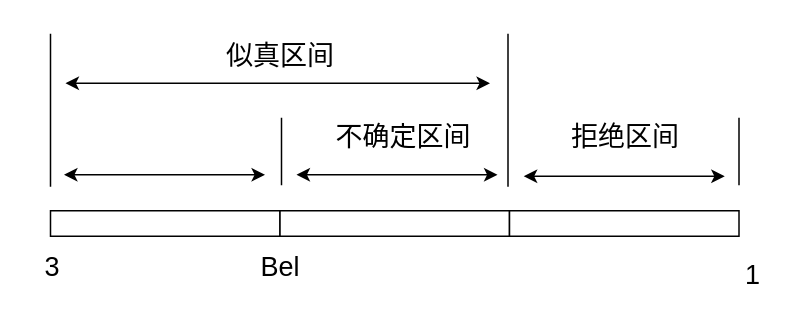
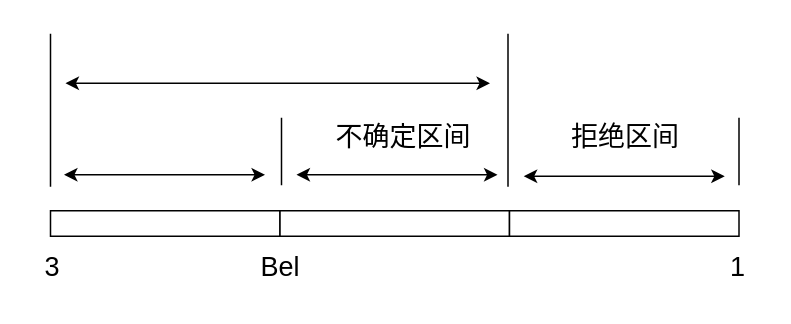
  <mxCell id="0" />
  <mxCell id="1" parent="0" />
  <mxCell id="2" value="" style="endArrow=classic;startArrow=classic;html=1;rounded=0;" edge="1" parent="1"><mxGeometry width="50" height="50" relative="1" as="geometry"><mxPoint x="42" y="116" as="sourcePoint" /><mxPoint x="176" y="116" as="targetPoint" /></mxGeometry></mxCell>
  <mxCell id="3" value="" style="endArrow=none;html=1;rounded=0;" edge="1" parent="1"><mxGeometry width="50" height="50" relative="1" as="geometry"><mxPoint x="33" y="124" as="sourcePoint" /><mxPoint x="33" y="22" as="targetPoint" /></mxGeometry></mxCell>
  <mxCell id="4" value="" style="endArrow=none;html=1;rounded=0;" edge="1" parent="1"><mxGeometry width="50" height="50" relative="1" as="geometry"><mxPoint x="187" y="123" as="sourcePoint" /><mxPoint x="187" y="78" as="targetPoint" /></mxGeometry></mxCell>
  <mxCell id="5" value="" style="endArrow=none;html=1;rounded=0;" edge="1" parent="1"><mxGeometry width="50" height="50" relative="1" as="geometry"><mxPoint x="338" y="124" as="sourcePoint" /><mxPoint x="338" y="22" as="targetPoint" /></mxGeometry></mxCell>
  <mxCell id="6" value="" style="endArrow=classic;startArrow=classic;html=1;rounded=0;" edge="1" parent="1"><mxGeometry width="50" height="50" relative="1" as="geometry"><mxPoint x="197" y="116" as="sourcePoint" /><mxPoint x="331" y="116" as="targetPoint" /></mxGeometry></mxCell>
  <mxCell id="7" value="&lt;font style=&quot;font-size: 18px;&quot;&gt;不确定区间&lt;/font&gt;" style="text;html=1;align=center;verticalAlign=middle;resizable=0;points=[];autosize=1;strokeColor=none;fillColor=none;" vertex="1" parent="1"><mxGeometry x="214" y="74" width="108" height="33" as="geometry" /></mxCell>
  <mxCell id="8" value="" style="endArrow=classic;startArrow=classic;html=1;rounded=0;" edge="1" parent="1"><mxGeometry width="50" height="50" relative="1" as="geometry"><mxPoint x="43" y="55" as="sourcePoint" /><mxPoint x="326" y="55" as="targetPoint" /></mxGeometry></mxCell>
- <mxCell id="9" value="&lt;font style=&quot;font-size: 18px;&quot;&gt;似真区间&lt;/font&gt;" style="text;html=1;align=center;verticalAlign=middle;resizable=0;points=[];autosize=1;strokeColor=none;fillColor=none;" vertex="1" parent="1"><mxGeometry x="141" y="20" width="90" height="33" as="geometry" /></mxCell>
  <mxCell id="10" value="" style="endArrow=none;html=1;rounded=0;" edge="1" parent="1"><mxGeometry width="50" height="50" relative="1" as="geometry"><mxPoint x="492" y="123" as="sourcePoint" /><mxPoint x="492" y="78" as="targetPoint" /></mxGeometry></mxCell>
  <mxCell id="11" value="" style="endArrow=classic;startArrow=classic;html=1;rounded=0;" edge="1" parent="1"><mxGeometry width="50" height="50" relative="1" as="geometry"><mxPoint x="348.5" y="117" as="sourcePoint" /><mxPoint x="482.5" y="117" as="targetPoint" /></mxGeometry></mxCell>
  <mxCell id="12" value="&lt;font style=&quot;font-size: 18px;&quot;&gt;拒绝区间&lt;/font&gt;" style="text;html=1;align=center;verticalAlign=middle;resizable=0;points=[];autosize=1;strokeColor=none;fillColor=none;" vertex="1" parent="1"><mxGeometry x="370.5" y="74" width="90" height="33" as="geometry" /></mxCell>
  <mxCell id="13" value="" style="rounded=0;whiteSpace=wrap;html=1;" vertex="1" parent="1"><mxGeometry x="33" y="140" width="153" height="17" as="geometry" /></mxCell>
  <mxCell id="14" value="" style="rounded=0;whiteSpace=wrap;html=1;" vertex="1" parent="1"><mxGeometry x="186" y="140" width="153" height="17" as="geometry" /></mxCell>
  <mxCell id="15" value="" style="rounded=0;whiteSpace=wrap;html=1;" vertex="1" parent="1"><mxGeometry x="339" y="140" width="153" height="17" as="geometry" /></mxCell>
  <mxCell id="16" value="&lt;span style=&quot;font-size: 18px;&quot;&gt;3&lt;/span&gt;" style="text;html=1;align=center;verticalAlign=middle;resizable=0;points=[];autosize=1;strokeColor=none;fillColor=none;" vertex="1" parent="1"><mxGeometry x="20" y="161" width="28" height="33" as="geometry" /></mxCell>
- <mxCell id="17" value="&lt;span style=&quot;font-size: 18px;&quot;&gt;1&lt;/span&gt;" style="text;html=1;align=center;verticalAlign=middle;resizable=0;points=[];autosize=1;strokeColor=none;fillColor=none;" vertex="1" parent="1"><mxGeometry x="487" y="166" width="28" height="33" as="geometry" /></mxCell>
+ <mxCell id="17" value="&lt;span style=&quot;font-size: 18px;&quot;&gt;1&lt;/span&gt;" style="text;html=1;align=center;verticalAlign=middle;resizable=0;points=[];autosize=1;strokeColor=none;fillColor=none;" vertex="1" parent="1"><mxGeometry x="477" y="161" width="28" height="33" as="geometry" /></mxCell>
  <mxCell id="18" value="&lt;span style=&quot;font-size: 18px;&quot;&gt;Bel&lt;/span&gt;" style="text;html=1;align=center;verticalAlign=middle;resizable=0;points=[];autosize=1;strokeColor=none;fillColor=none;" vertex="1" parent="1"><mxGeometry x="164" y="161" width="44" height="33" as="geometry" /></mxCell>
